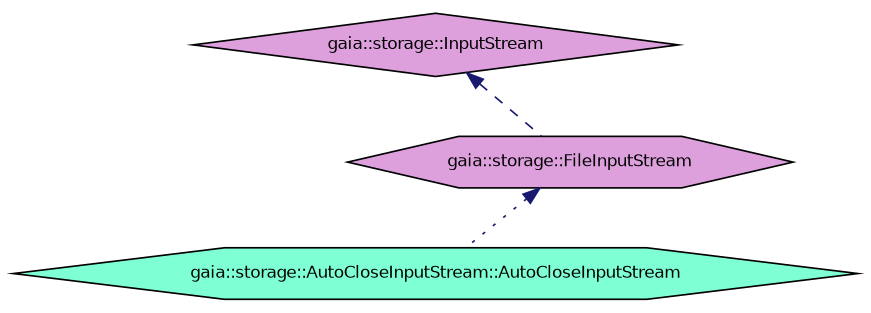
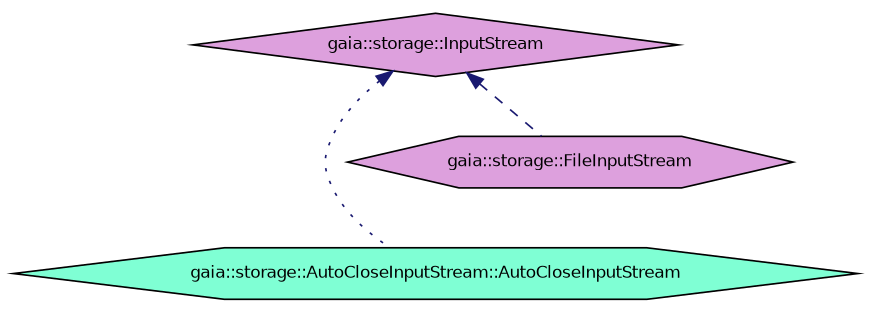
  digraph {
    node [color=black fillcolor=plum fontname=Helvetica fontsize=10 shape=hexagon style=filled]
    edge [color=midnightblue dir=back fontname=Helvetica fontsize=10 labelfontname=Helvetica labelfontsize=10]
    n1 [fillcolor=aquamarine fontcolor=black height=0.2 label="gaia::storage::AutoCloseInputStream::AutoCloseInputStream" width=0.4]
    n2 [height=0.2 label="gaia::storage::FileInputStream" width=0.4]
    n3 [height=0.2 label="gaia::storage::InputStream" shape=diamond width=0.4]
-   n2 -> n1 [style=dotted]
+   n3 -> n1 [style=dotted]
    n3 -> n2 [style=dashed]
  }
